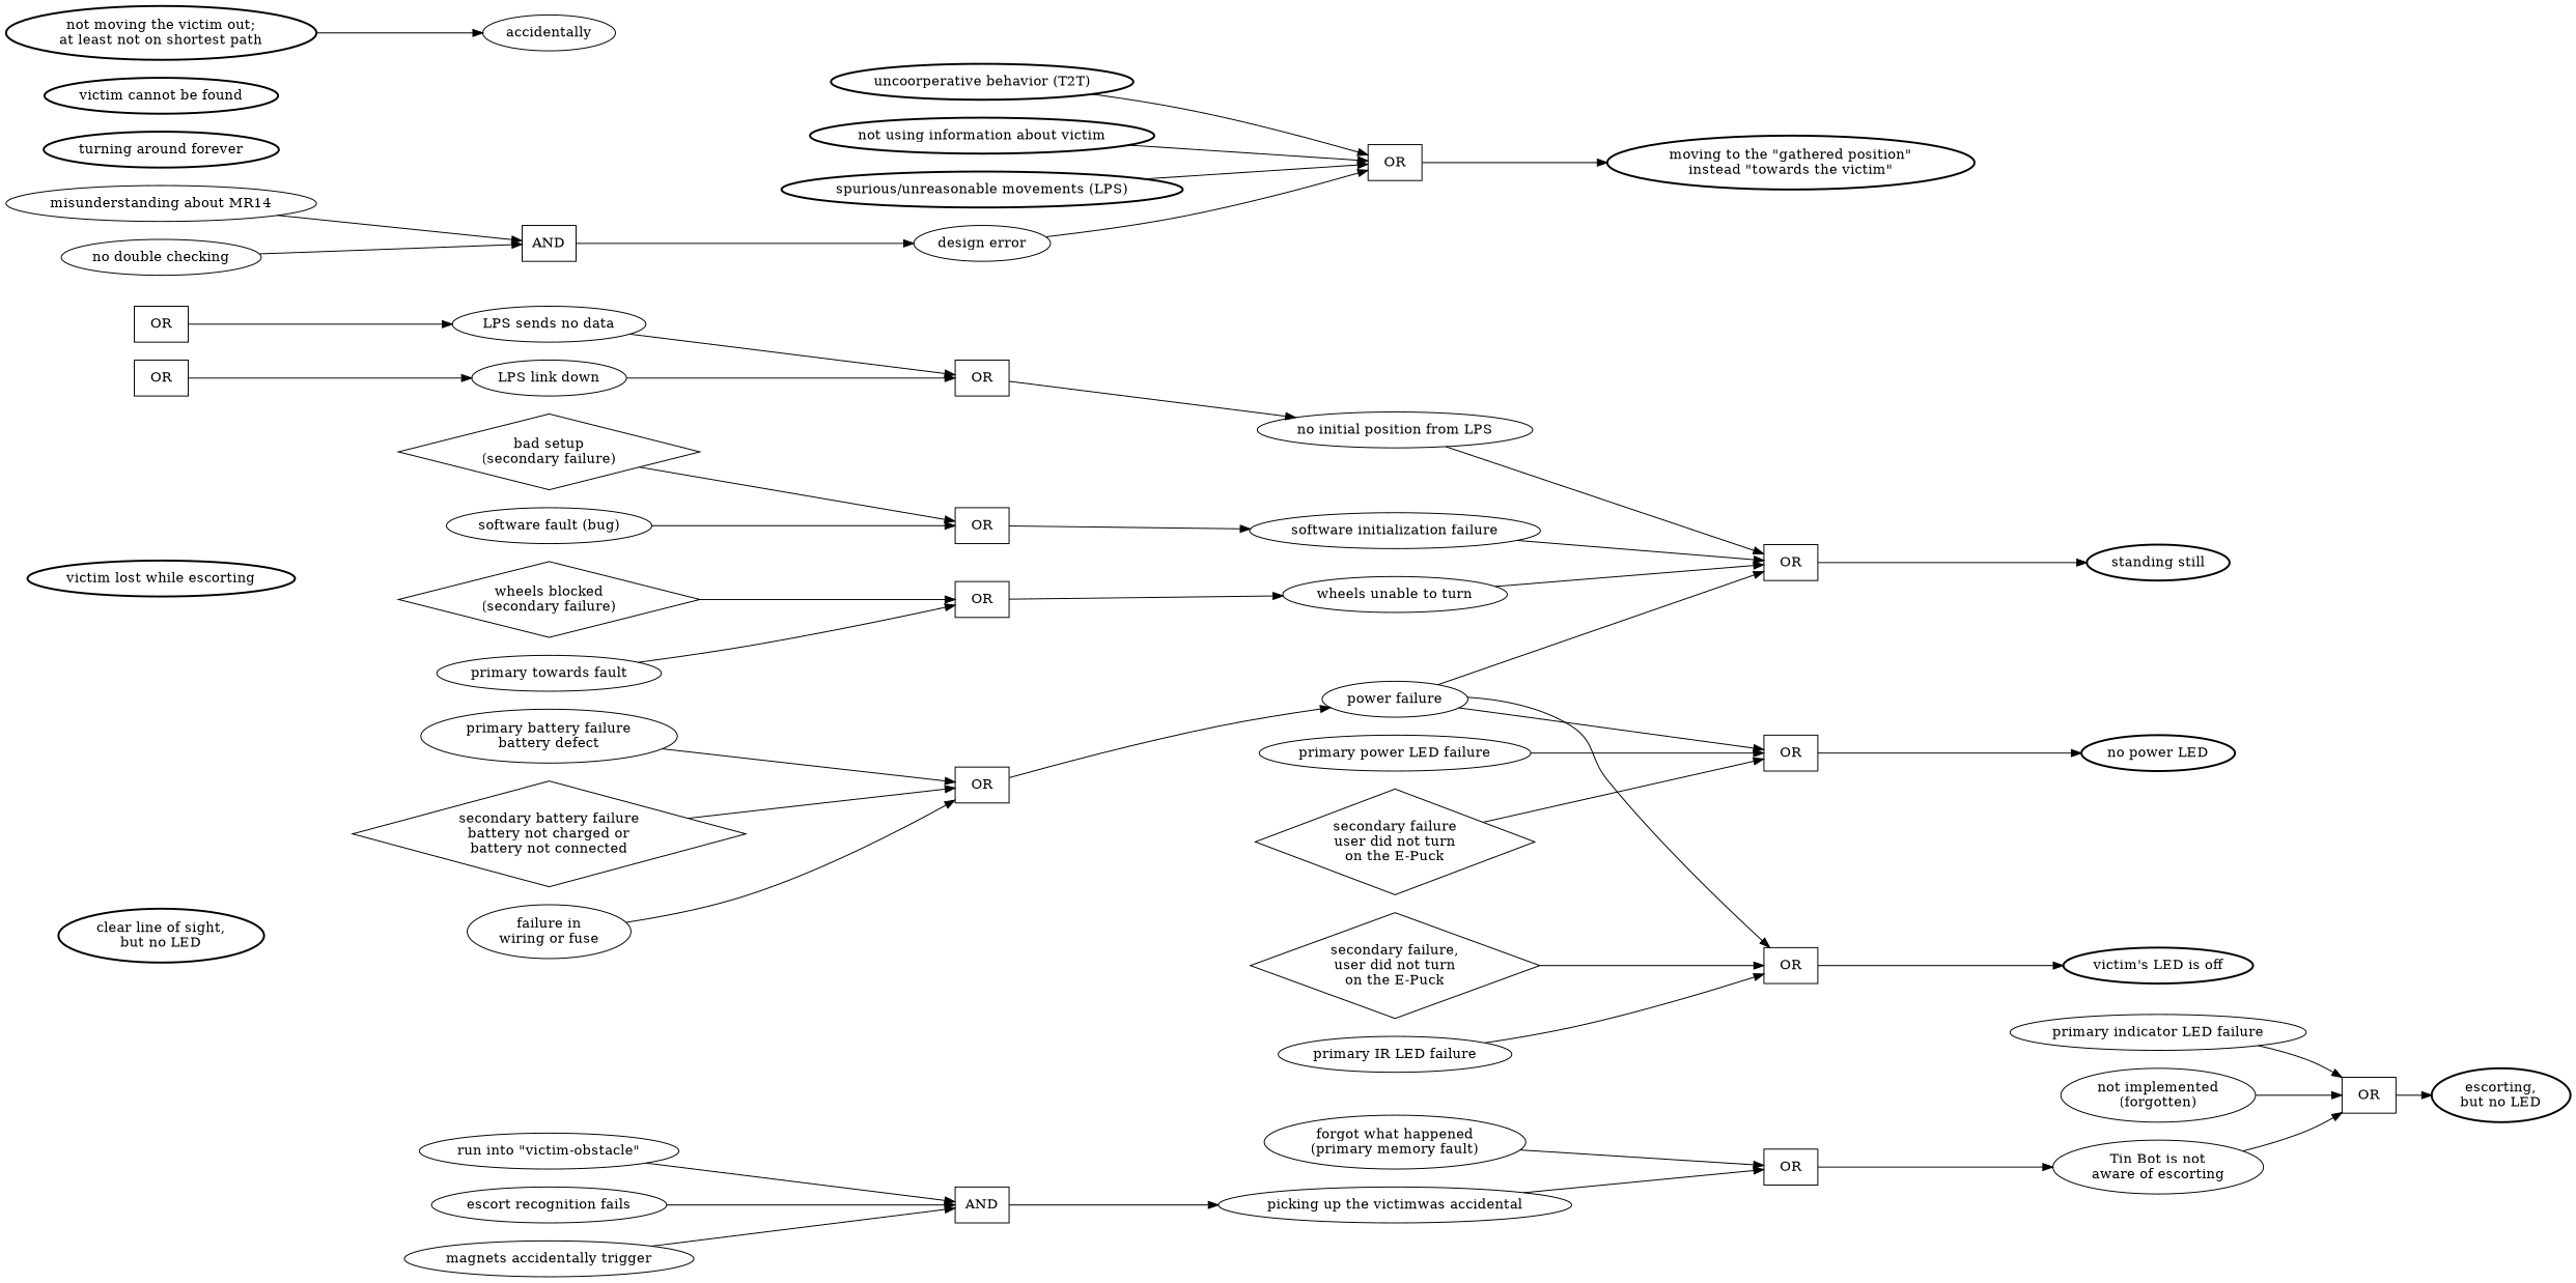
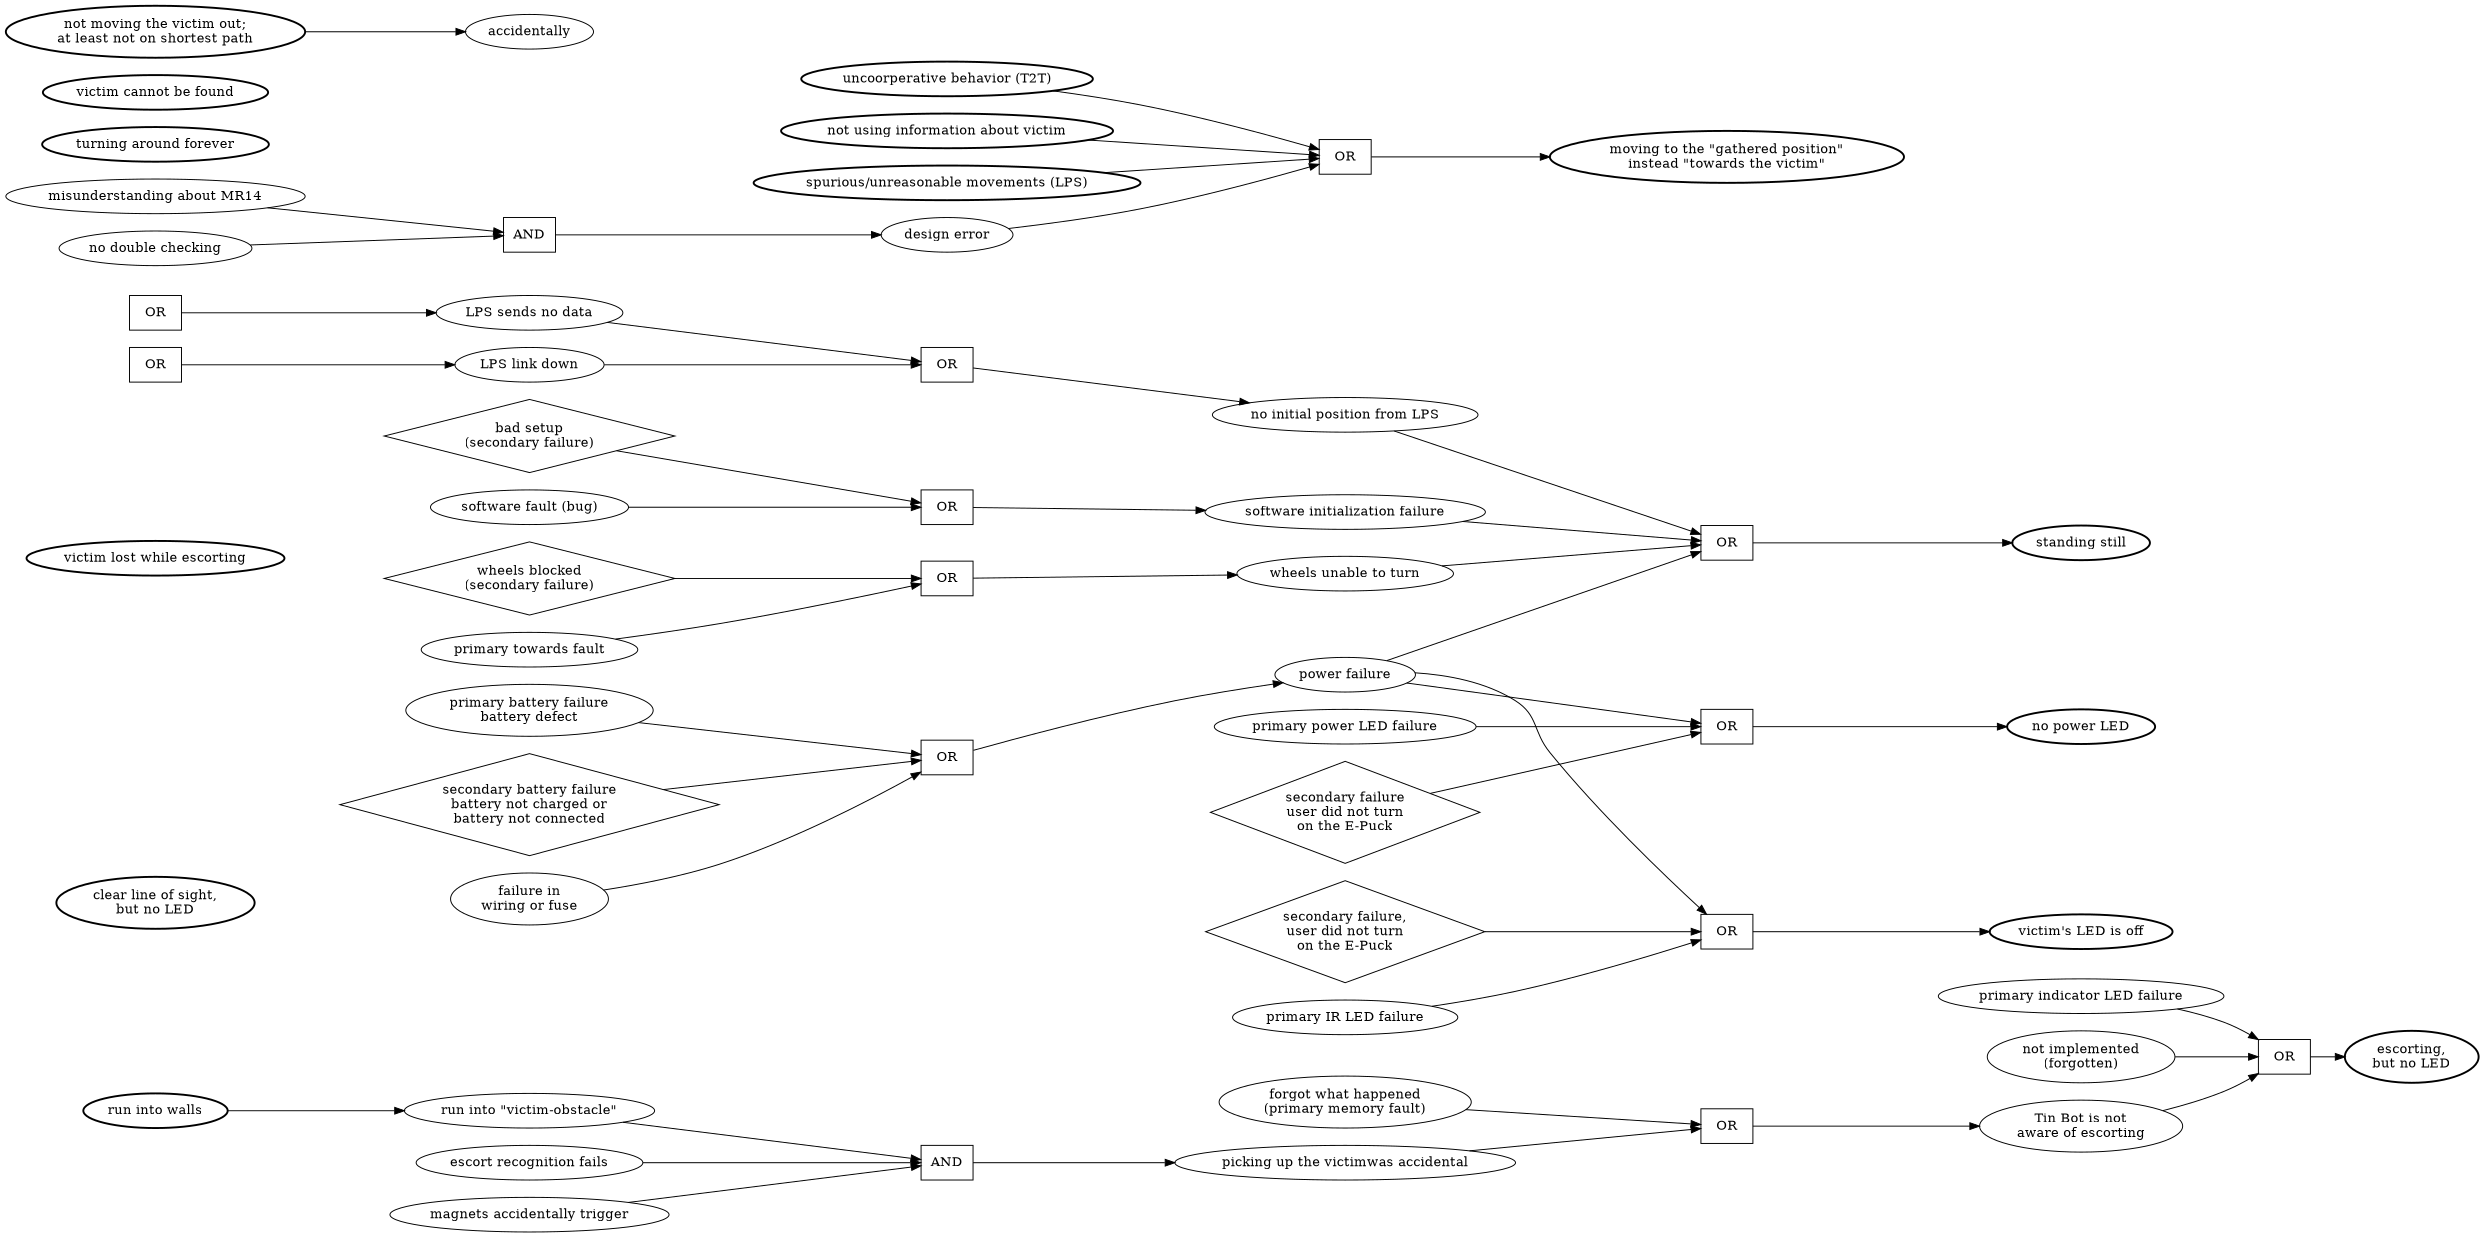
  digraph {
    rankdir=LR
    n1 [label="escorting,\nbut no LED" style=bold]
    n2 [label=OR shape=box]
    n3 [label="primary indicator LED failure"]
    n4 [label="not implemented\n(forgotten)"]
    n5 [label="Tin Bot is not\naware of escorting"]
    n6 [label=OR shape=box]
    n7 [label="forgot what happened\n(primary memory fault)"]
    n8 [label="picking up the victim\was accidental"]
    n9 [label=AND shape=box]
    n10 [label="run into \"victim-obstacle\""]
+   n11 [label="run into walls" style=bold]
    n12 [label="escort recognition fails"]
    n13 [label="magnets accidentally trigger"]
    n14 [label="clear line of sight,\nbut no LED" style=bold]
    n15 [label="victim lost while escorting" style=bold]
    n16 [label="standing still" style=bold]
    n17 [label=OR shape=box]
    n18 [label="no initial position from LPS"]
    n19 [label=OR shape=box]
    n20 [label="LPS link down"]
    n21 [label="LPS sends no data"]
    n22 [label="software initialization failure"]
    n23 [label=OR shape=box]
    n24 [label="software fault (bug)"]
    n25 [label="bad setup\n(secondary failure)" shape=diamond]
    n26 [label="wheels unable to turn"]
    n27 [label=OR shape=box]
    n28 [label="primary towards fault"]
    n29 [label="wheels blocked\n(secondary failure)" shape=diamond]
    n30 [label="power failure"]
    n31 [label=OR shape=box]
    n32 [label=OR shape=box]
    n33 [label="no power LED" style=bold]
    n34 [label="victim's LED is off" style=bold]
    n35 [label=OR shape=box]
    n36 [label=OR shape=box]
    n37 [label="uncoorperative behavior (T2T)" style=bold]
    n38 [label=OR shape=box]
    n39 [label="moving to the \"gathered position\"\ninstead \"towards the victim\"" style=bold]
    n40 [label="not using information about victim" style=bold]
    n41 [label="turning around forever" style=bold]
    n42 [label="spurious/unreasonable movements (LPS)" style=bold]
    n43 [label="design error"]
    n44 [label=AND shape=box]
    n45 [label="misunderstanding about MR14"]
    n46 [label="no double checking"]
    n47 [label="primary power LED failure"]
    n48 [label="secondary failure\nuser did not turn\non the E-Puck" shape=diamond]
    n49 [label=OR shape=box]
    n50 [label="primary battery failure\nbattery defect"]
    n51 [label="secondary battery failure\nbattery not charged or\nbattery not connected" shape=diamond]
    n52 [label="failure in\nwiring or fuse"]
    n53 [label="secondary failure,\nuser did not turn\non the E-Puck" shape=diamond]
    n54 [label="primary IR LED failure"]
    n55 [label="victim cannot be found" style=bold]
    n56 [label="not moving the victim out;\nat least not on shortest path" style=bold]
    n57 [label=accidentally]
    n2 -> n1
    n3 -> n2
    n4 -> n2
    n5 -> n2
    n6 -> n5
    n7 -> n6
    n8 -> n6
    n9 -> n8
    n10 -> n9
+   n11 -> n10
    n12 -> n9
    n13 -> n9
    n17 -> n16
    n18 -> n17
    n19 -> n18
    n20 -> n19
    n21 -> n19
    n22 -> n17
    n23 -> n22
    n24 -> n23
    n25 -> n23
    n26 -> n17
    n27 -> n26
    n28 -> n27
    n29 -> n27
    n30 -> n17
    n30 -> n31
    n30 -> n32
    n31 -> n33
    n32 -> n34
    n35 -> n20
    n36 -> n21
    n37 -> n38
    n38 -> n39
    n40 -> n38
    n42 -> n38
    n43 -> n38
    n44 -> n43
    n45 -> n44
    n46 -> n44
    n47 -> n31
    n48 -> n31
    n49 -> n30
    n50 -> n49
    n51 -> n49
    n52 -> n49
    n53 -> n32
    n54 -> n32
    n56 -> n57
  }
